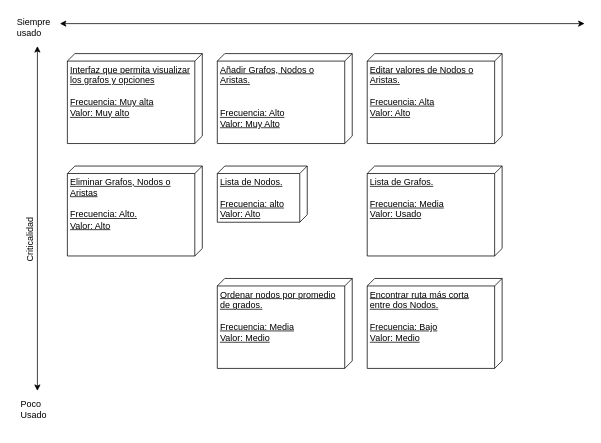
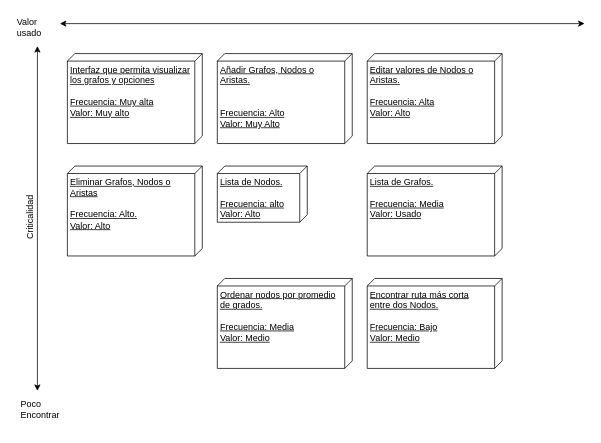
  <mxCell id="0" />
  <mxCell id="1" parent="0" />
  <mxCell id="2" value="&lt;div&gt;Añadir Grafos, Nodos o&lt;/div&gt;&lt;div&gt;Aristas.&lt;br&gt;&lt;/div&gt;&lt;div&gt;&lt;br&gt;&lt;/div&gt;&lt;div&gt;&lt;br&gt;&lt;/div&gt;&lt;div&gt;Frecuencia: Alto&lt;br&gt;&lt;/div&gt;&lt;div&gt;Valor: Muy Alto&lt;br&gt;&lt;/div&gt;" style="verticalAlign=top;align=left;spacingTop=8;spacingLeft=2;spacingRight=12;shape=cube;size=10;direction=south;fontStyle=4;html=1;" vertex="1" parent="1"><mxGeometry x="289" y="71" width="180" height="120" as="geometry" /></mxCell>
  <mxCell id="3" value="&lt;div&gt;Ordenar nodos por promedio&lt;/div&gt;&lt;div&gt;de grados.&lt;/div&gt;&lt;div&gt;&lt;br&gt;&lt;/div&gt;&lt;div&gt;Frecuencia: Media&lt;br&gt;&lt;/div&gt;&lt;div&gt;Valor: Medio&lt;br&gt;&lt;/div&gt;" style="verticalAlign=top;align=left;spacingTop=8;spacingLeft=2;spacingRight=12;shape=cube;size=10;direction=south;fontStyle=4;html=1;" vertex="1" parent="1"><mxGeometry x="289" y="371" width="180" height="120" as="geometry" /></mxCell>
  <mxCell id="4" value="&lt;div&gt;Editar valores de Nodos o&lt;/div&gt;&lt;div&gt;Aristas.&lt;br&gt;&lt;/div&gt;&lt;div&gt;&lt;br&gt;&lt;/div&gt;&lt;div&gt;Frecuencia: Alta&lt;/div&gt;&lt;div&gt;Valor: Alto&lt;br&gt;&lt;/div&gt;" style="verticalAlign=top;align=left;spacingTop=8;spacingLeft=2;spacingRight=12;shape=cube;size=10;direction=south;fontStyle=4;html=1;" vertex="1" parent="1"><mxGeometry x="489" y="71" width="180" height="120" as="geometry" /></mxCell>
  <mxCell id="5" value="&lt;div&gt;Interfaz que permita visualizar&lt;/div&gt;&lt;div&gt;los grafos y opciones&lt;br&gt;&lt;/div&gt;&lt;div&gt;&lt;br&gt;&lt;/div&gt;&lt;div&gt;Frecuencia: Muy alta&lt;/div&gt;&lt;div&gt;Valor: Muy alto&lt;br&gt;&lt;/div&gt;" style="verticalAlign=top;align=left;spacingTop=8;spacingLeft=2;spacingRight=12;shape=cube;size=10;direction=south;fontStyle=4;html=1;" vertex="1" parent="1"><mxGeometry x="89" y="71" width="180" height="120" as="geometry" /></mxCell>
  <mxCell id="6" value="&lt;div&gt;Eliminar Grafos, Nodos o &lt;br&gt;&lt;/div&gt;&lt;div&gt;Aristas&lt;br&gt;&lt;/div&gt;&lt;div&gt;&lt;br&gt;&lt;/div&gt;&lt;div&gt;Frecuencia: Alto.&lt;/div&gt;&lt;div&gt;Valor: Alto&lt;br&gt;&lt;/div&gt;" style="verticalAlign=top;align=left;spacingTop=8;spacingLeft=2;spacingRight=12;shape=cube;size=10;direction=south;fontStyle=4;html=1;" vertex="1" parent="1"><mxGeometry x="89" y="221" width="180" height="120" as="geometry" /></mxCell>
  <mxCell id="7" value="&lt;div&gt;Lista de Nodos.&lt;br&gt;&lt;/div&gt;&lt;div&gt;&lt;br&gt;&lt;/div&gt;&lt;div&gt;Frecuencia: alto&lt;br&gt;&lt;/div&gt;&lt;div&gt;Valor: Alto&lt;br&gt;&lt;/div&gt;" style="verticalAlign=top;align=left;spacingTop=8;spacingLeft=2;spacingRight=12;shape=cube;size=10;direction=south;fontStyle=4;html=1;" vertex="1" parent="1"><mxGeometry x="289" y="221" width="120" height="75" as="geometry" /></mxCell>
  <mxCell id="8" value="" style="endArrow=classic;startArrow=classic;html=1;" edge="1" parent="1"><mxGeometry width="50" height="50" relative="1" as="geometry"><mxPoint x="79" y="31" as="sourcePoint" /><mxPoint x="779" y="31" as="targetPoint" /></mxGeometry></mxCell>
  <mxCell id="9" value="" style="endArrow=classic;startArrow=classic;html=1;" edge="1" parent="1"><mxGeometry width="50" height="50" relative="1" as="geometry"><mxPoint x="49" y="521" as="sourcePoint" /><mxPoint x="49" y="61" as="targetPoint" /></mxGeometry></mxCell>
- <mxCell id="10" value="&lt;div&gt;Criticalidad&lt;/div&gt;&lt;div&gt;&lt;br&gt;&lt;/div&gt;" style="text;html=1;resizable=0;points=[];autosize=1;align=left;verticalAlign=top;spacingTop=-4;flipV=1;flipH=0;direction=north;horizontal=0;" vertex="1" parent="1"><mxGeometry x="29" y="271" width="30" height="80" as="geometry" /></mxCell>
- <mxCell id="11" value="&lt;div&gt;Siempre&lt;/div&gt;&lt;div&gt;usado&lt;br&gt;&lt;/div&gt;" style="text;html=1;resizable=0;points=[];autosize=1;align=left;verticalAlign=top;spacingTop=-4;" vertex="1" parent="1"><mxGeometry x="20" y="20" width="60" height="30" as="geometry" /></mxCell>
- <mxCell id="12" value="&lt;div&gt;Poco&lt;/div&gt;&lt;div&gt;Usado&lt;/div&gt;&lt;div&gt;&lt;br&gt;&lt;/div&gt;" style="text;html=1;resizable=0;points=[];autosize=1;align=left;verticalAlign=top;spacingTop=-4;" vertex="1" parent="1"><mxGeometry x="25" y="529" width="50" height="40" as="geometry" /></mxCell>
+ <mxCell id="10" value="&lt;div&gt;Criticalidad&lt;/div&gt;&lt;div&gt;&lt;br&gt;&lt;/div&gt;" style="text;html=1;resizable=0;points=[];autosize=1;align=left;verticalAlign=top;spacingTop=-4;flipV=1;flipH=0;direction=north;horizontal=0;" vertex="1" parent="1"><mxGeometry x="29" y="241" width="30" height="80" as="geometry" /></mxCell>
+ <mxCell id="11" value="&lt;div&gt;Valor&lt;/div&gt;&lt;div&gt;usado&lt;br&gt;&lt;/div&gt;" style="text;html=1;resizable=0;points=[];autosize=1;align=left;verticalAlign=top;spacingTop=-4;" vertex="1" parent="1"><mxGeometry x="20" y="20" width="60" height="30" as="geometry" /></mxCell>
+ <mxCell id="12" value="&lt;div&gt;Poco&lt;/div&gt;&lt;div&gt;Encontrar&lt;/div&gt;&lt;div&gt;&lt;br&gt;&lt;/div&gt;" style="text;html=1;resizable=0;points=[];autosize=1;align=left;verticalAlign=top;spacingTop=-4;" vertex="1" parent="1"><mxGeometry x="25" y="529" width="50" height="40" as="geometry" /></mxCell>
  <mxCell id="13" value="&lt;div&gt;Lista de Grafos.&lt;br&gt;&lt;/div&gt;&lt;div&gt;&lt;br&gt;&lt;/div&gt;&lt;div&gt;Frecuencia: Media&lt;br&gt;&lt;/div&gt;&lt;div&gt;Valor: Usado&lt;br&gt;&lt;/div&gt;" style="verticalAlign=top;align=left;spacingTop=8;spacingLeft=2;spacingRight=12;shape=cube;size=10;direction=south;fontStyle=4;html=1;" vertex="1" parent="1"><mxGeometry x="489" y="221" width="180" height="120" as="geometry" /></mxCell>
  <mxCell id="14" value="&lt;div&gt;Encontrar ruta más corta&lt;/div&gt;&lt;div&gt;entre dos Nodos.&lt;/div&gt;&lt;div&gt;&lt;br&gt;&lt;/div&gt;&lt;div&gt;Frecuencia: Bajo&lt;br&gt;&lt;/div&gt;&lt;div&gt;Valor: Medio&lt;br&gt;&lt;/div&gt;" style="verticalAlign=top;align=left;spacingTop=8;spacingLeft=2;spacingRight=12;shape=cube;size=10;direction=south;fontStyle=4;html=1;" vertex="1" parent="1"><mxGeometry x="489" y="371" width="180" height="120" as="geometry" /></mxCell>
